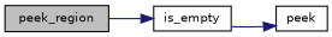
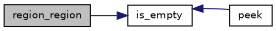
  digraph {
    rankdir=LR
    node [color=black fillcolor=white fontname=Helvetica fontsize=10 shape=record style=filled]
    edge [color=midnightblue fontname=Helvetica fontsize=10 labelfontname=Helvetica labelfontsize=10 style=solid]
-   n1 [fillcolor=grey75 fontcolor=black height=0.2 label=peek_region width=0.4]
+   n1 [fillcolor=grey75 fontcolor=black height=0.2 label=region_region width=0.4]
    n2 [height=0.2 label=is_empty width=0.4]
    n3 [height=0.2 label=peek width=0.4]
    n1 -> n2
-   n2 -> n3
+   n3 -> n2
  }
